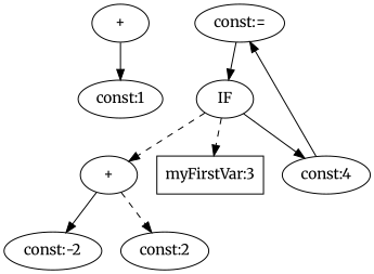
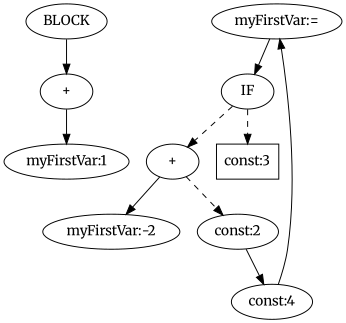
  digraph {
    fontname=Merriweather
    node [fontname=Merriweather]
    edge [fontname=Merriweather]
+   n1 [label=BLOCK]
    n2 [label="+"]
-   n3 [label="const:="]
+   n3 [label="myFirstVar:="]
    n4 [label=IF]
-   n5 [label="const:1"]
+   n5 [label="myFirstVar:1"]
    n6 [label="+"]
-   n7 [label="myFirstVar:3" shape=box]
+   n7 [label="const:3" shape=box]
    n8 [label="const:4"]
-   n9 [label="const:-2"]
+   n9 [label="myFirstVar:-2"]
    n10 [label="const:2"]
+   n1 -> n2
    n2 -> n5
    n3 -> n4
    n4 -> n6 [style=dashed]
    n4 -> n7 [style=dashed]
-   n4 -> n8
+   n10 -> n8
    n6 -> n9
    n6 -> n10 [style=dashed]
    n8 -> n3
  }
